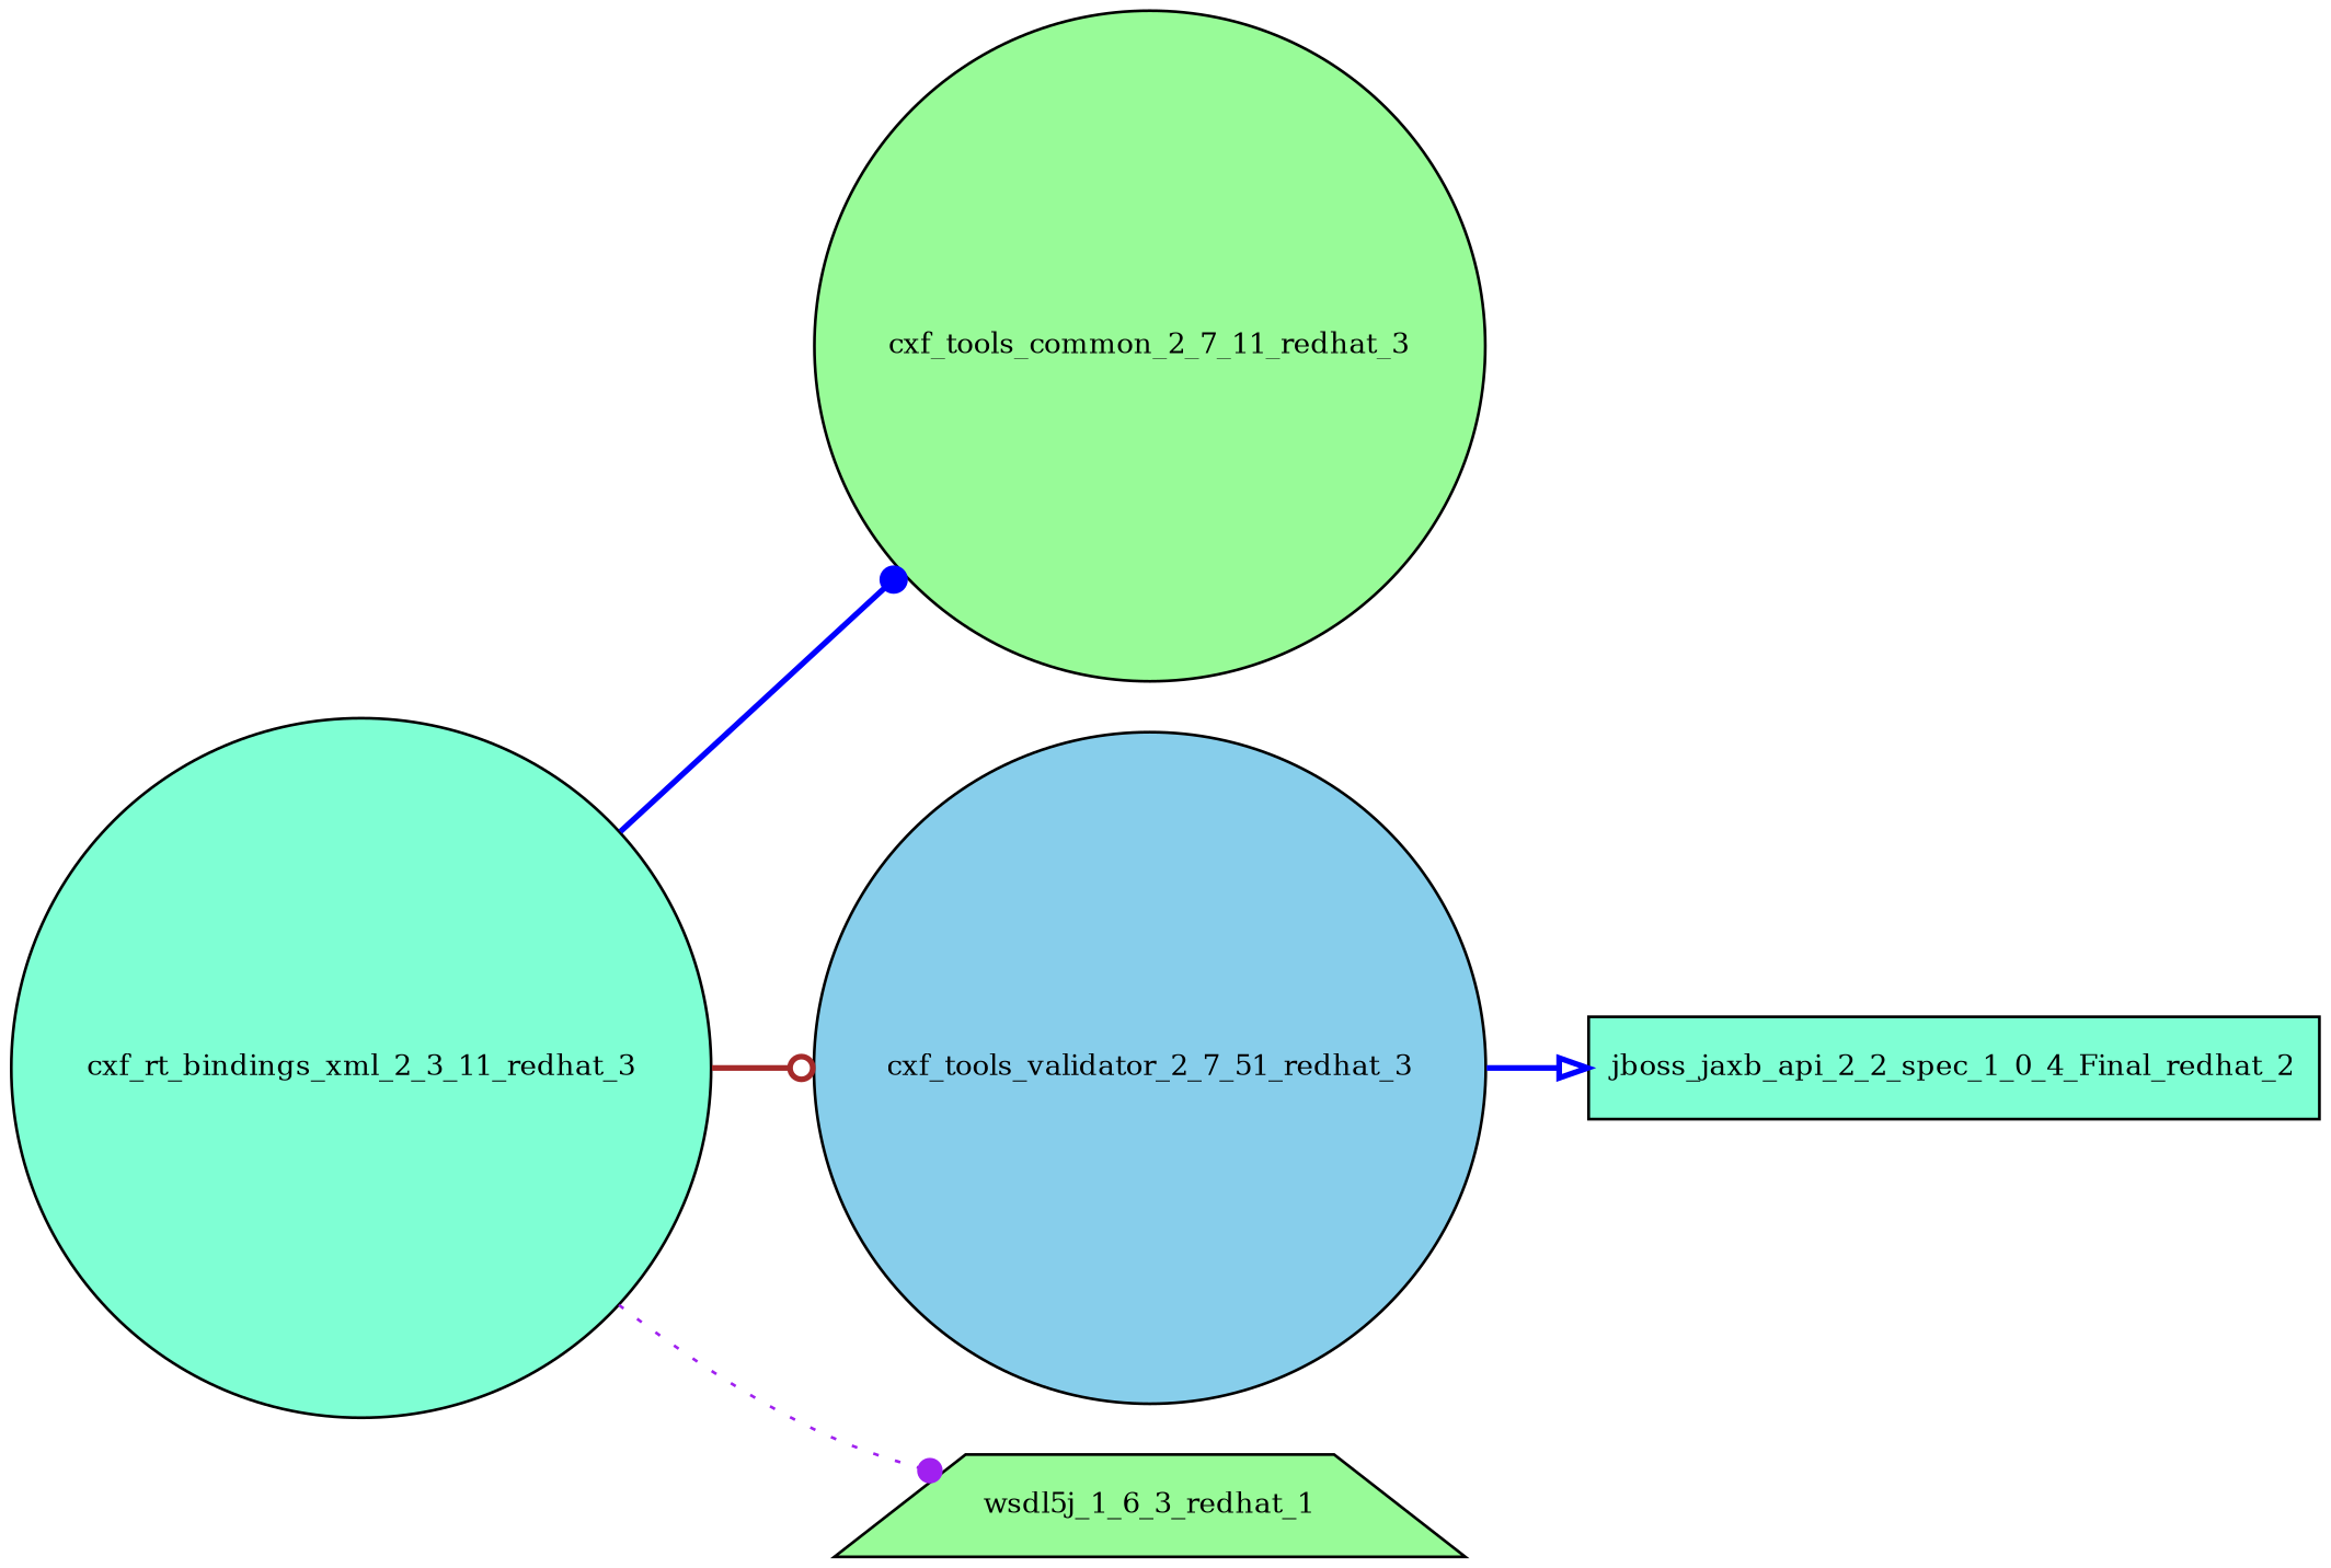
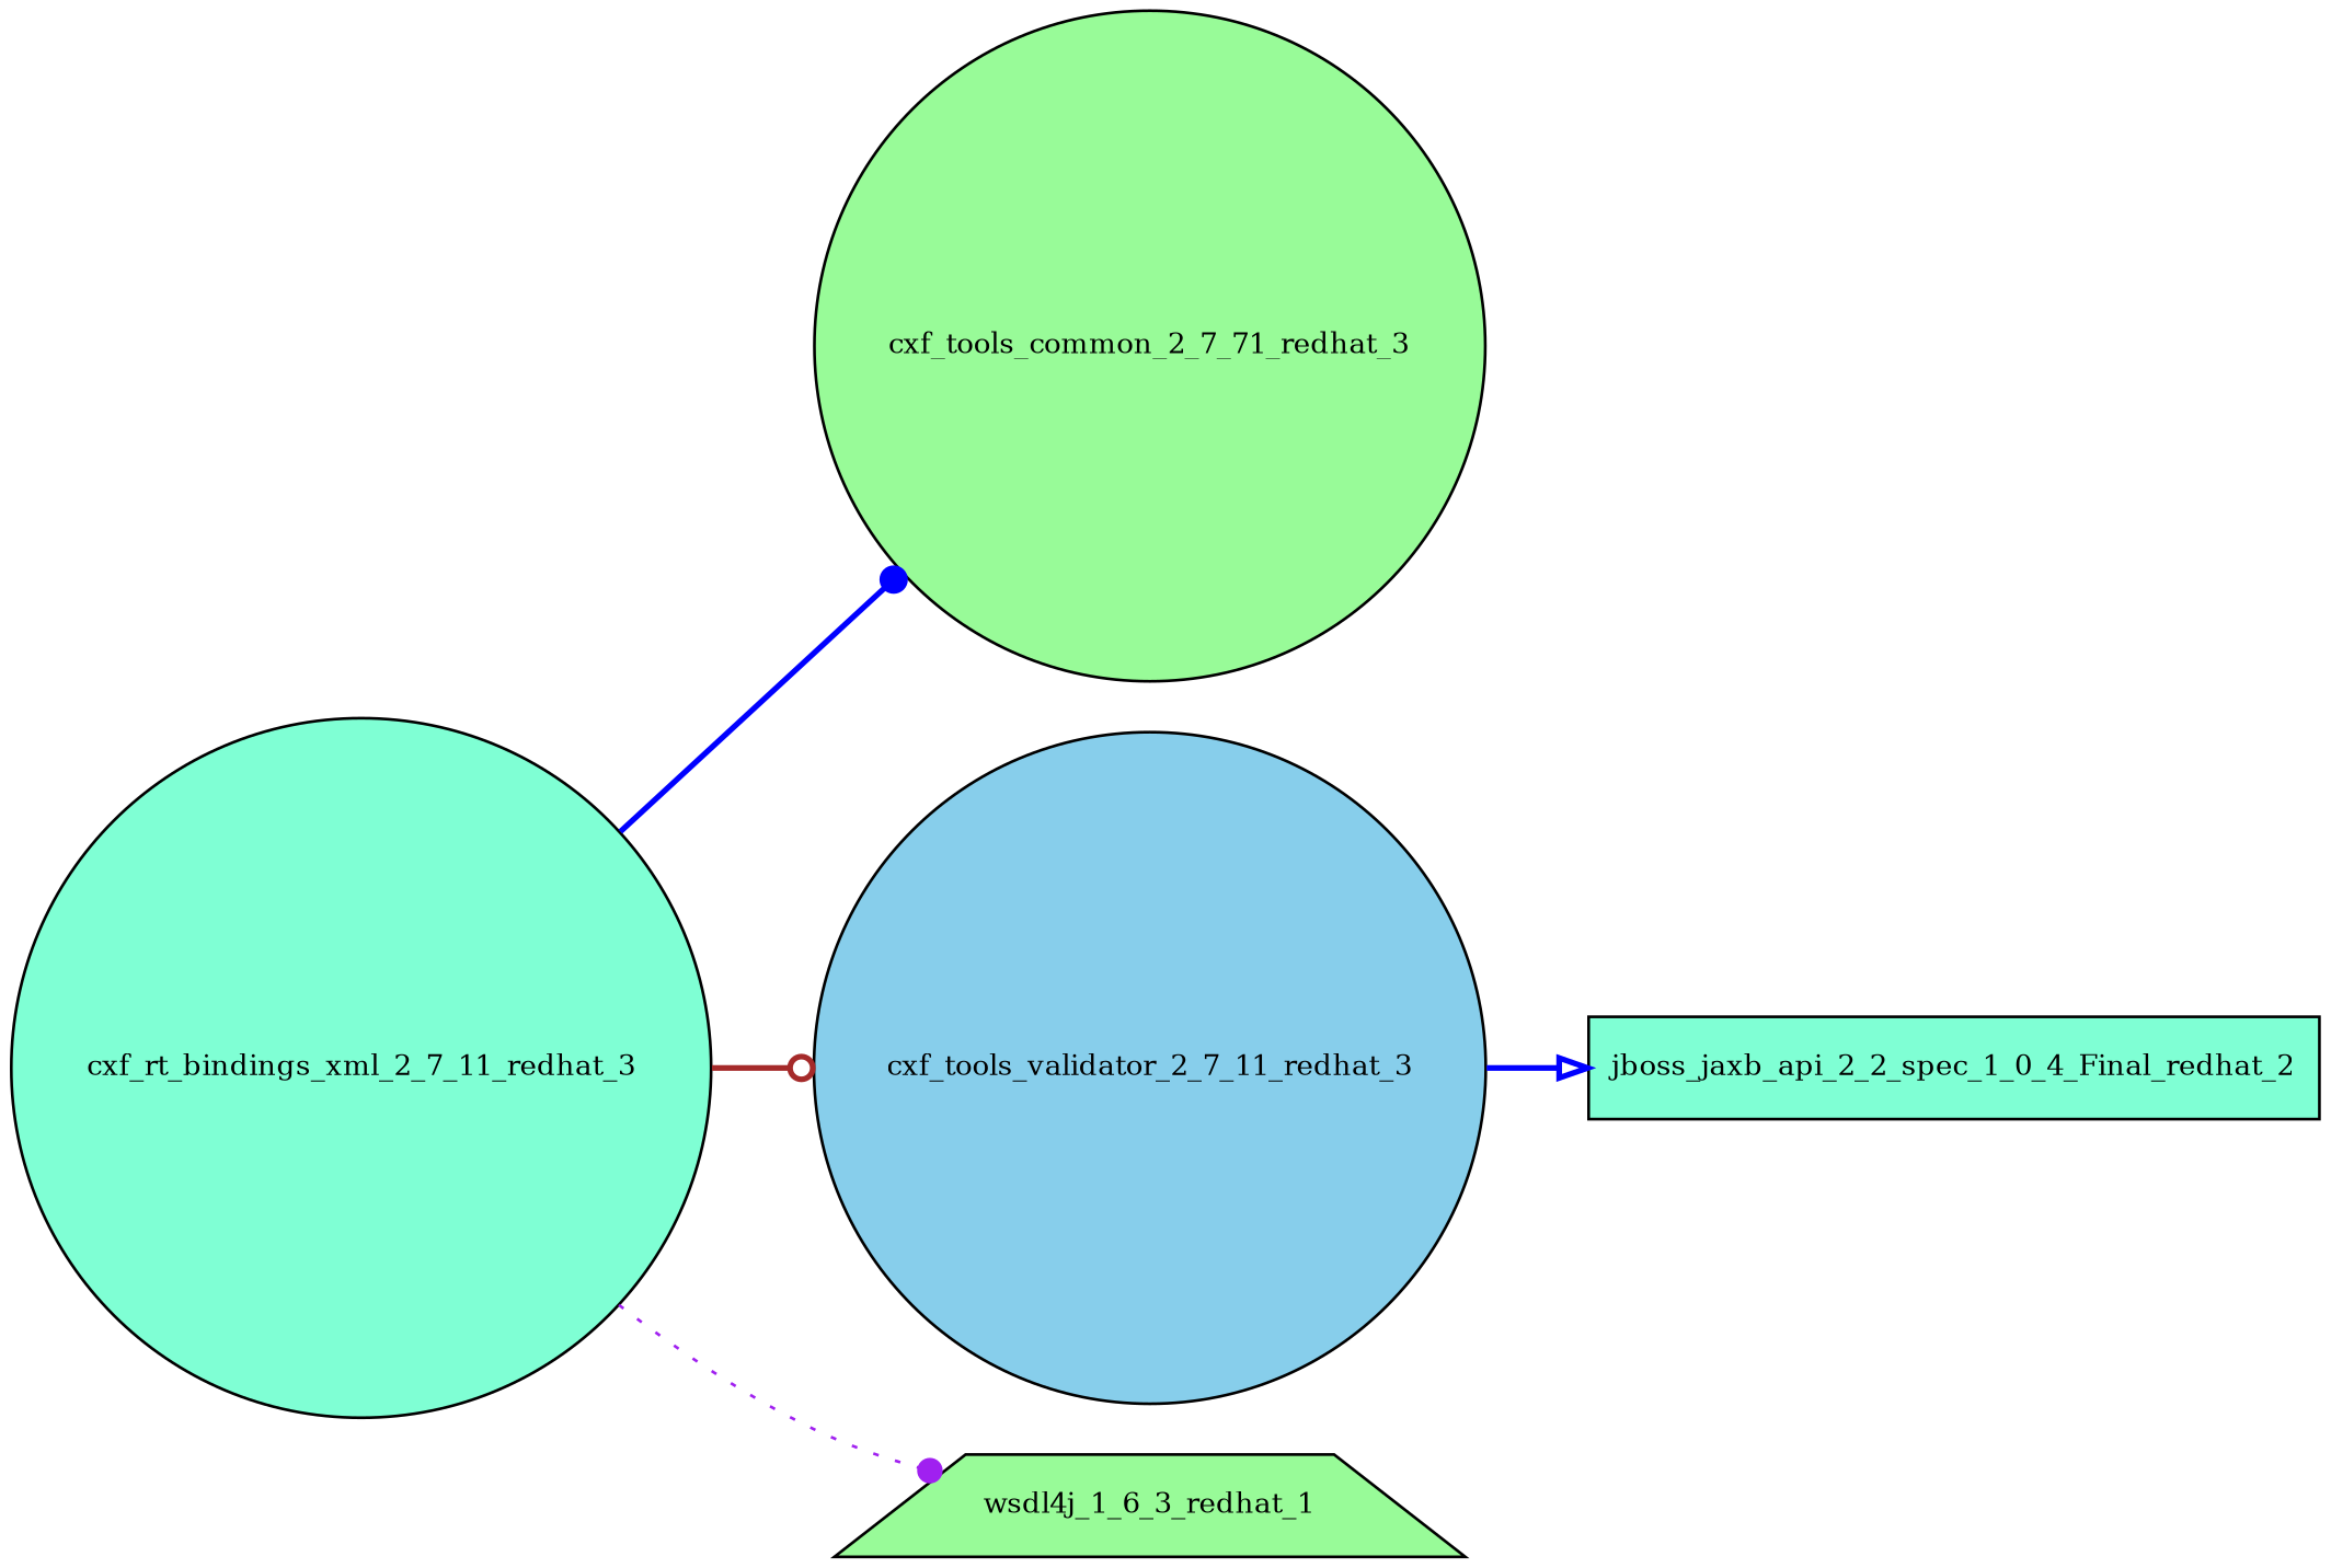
  digraph {
    rankdir=LR
    node [fillcolor=palegreen fontsize=10.0 shape=circle style=filled]
    edge [arrowhead=dot color=blue style=bold]
-   cxf_tools_common_2_7_11_redhat_3
-   cxf_rt_bindings_xml_2_7_11_redhat_3 [fillcolor=aquamarine label=cxf_rt_bindings_xml_2_3_11_redhat_3]
-   cxf_tools_validator_2_7_11_redhat_3 [fillcolor=skyblue label=cxf_tools_validator_2_7_51_redhat_3]
-   wsdl4j_1_6_3_redhat_1 [shape=trapezium label=wsdl5j_1_6_3_redhat_1]
+   cxf_tools_common_2_7_11_redhat_3 [label=cxf_tools_common_2_7_71_redhat_3]
+   cxf_rt_bindings_xml_2_7_11_redhat_3 [fillcolor=aquamarine]
+   cxf_tools_validator_2_7_11_redhat_3 [fillcolor=skyblue]
+   wsdl4j_1_6_3_redhat_1 [shape=trapezium]
    jboss_jaxb_api_2_2_spec_1_0_4_Final_redhat_2 [fillcolor=aquamarine shape=box]
    cxf_rt_bindings_xml_2_7_11_redhat_3 -> cxf_tools_common_2_7_11_redhat_3
    cxf_rt_bindings_xml_2_7_11_redhat_3 -> cxf_tools_validator_2_7_11_redhat_3 [arrowhead=odot color=brown]
    cxf_rt_bindings_xml_2_7_11_redhat_3 -> wsdl4j_1_6_3_redhat_1 [color=purple style=dotted]
    cxf_tools_validator_2_7_11_redhat_3 -> jboss_jaxb_api_2_2_spec_1_0_4_Final_redhat_2 [arrowhead=onormal]
  }
